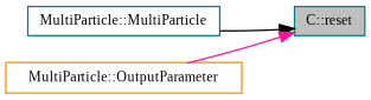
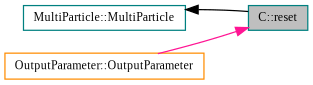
  digraph {
    fontname="Liberation Serif"
    rankdir=RL
    node [color=teal fillcolor=white fontname="Liberation Serif" fontsize=10 shape=record style=filled]
    edge [dir=back fontname="Liberation Serif" fontsize=10 labelfontname=Helvetica labelfontsize=10 style=solid]
    n1 [fillcolor=grey75 fontcolor=black height=0.2 label="C::reset" width=0.4]
    n2 [height=0.2 label="MultiParticle::MultiParticle" width=0.4]
-   n3 [color=darkorange height=0.2 label="MultiParticle::OutputParameter" width=0.4]
-   n1 -> n2 [color=black]
+   n3 [color=darkorange height=0.2 label="OutputParameter::OutputParameter" width=0.4]
+   n2 -> n1 [color=black]
    n1 -> n3 [color=deeppink]
  }
